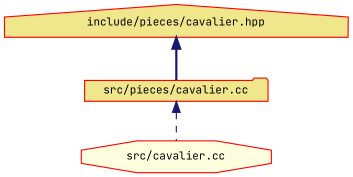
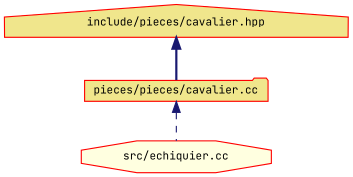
  digraph {
    fontname="JetBrains Mono"
    node [color=red fillcolor=khaki fontname="JetBrains Mono" fontsize=10 style=filled]
    edge [color=midnightblue dir=back fontname="JetBrains Mono" fontsize=10 labelfontname=Helvetica labelfontsize=10]
    n1 [fontcolor=black height=0.2 label="include/pieces/cavalier.hpp" shape=house width=0.4]
-   n2 [height=0.2 label="src/pieces/cavalier.cc" shape=folder width=0.4]
-   n3 [fillcolor=lightyellow height=0.2 label="src/cavalier.cc" shape=octagon width=0.4]
+   n2 [height=0.2 label="pieces/pieces/cavalier.cc" shape=folder width=0.4]
+   n3 [fillcolor=lightyellow height=0.2 label="src/echiquier.cc" shape=octagon width=0.4]
    n1 -> n2 [style=bold]
    n2 -> n3 [style=dashed]
  }
